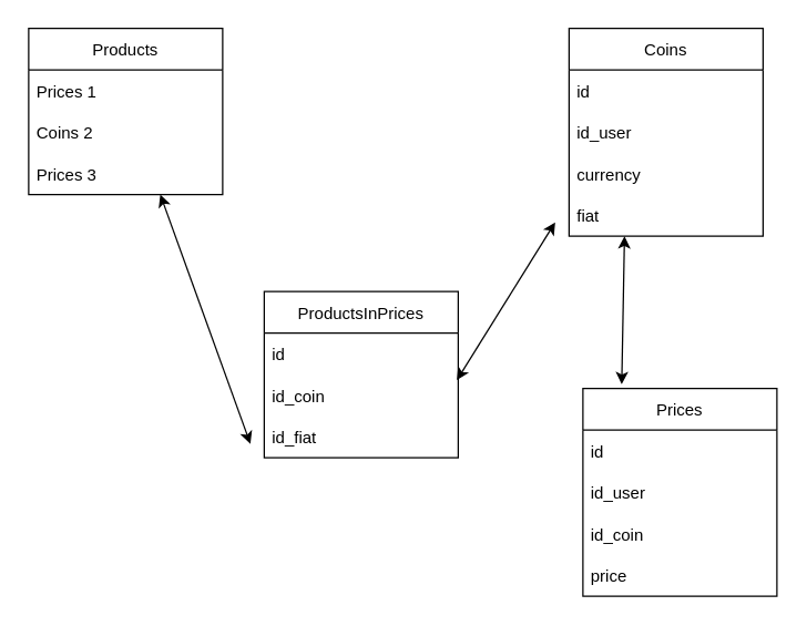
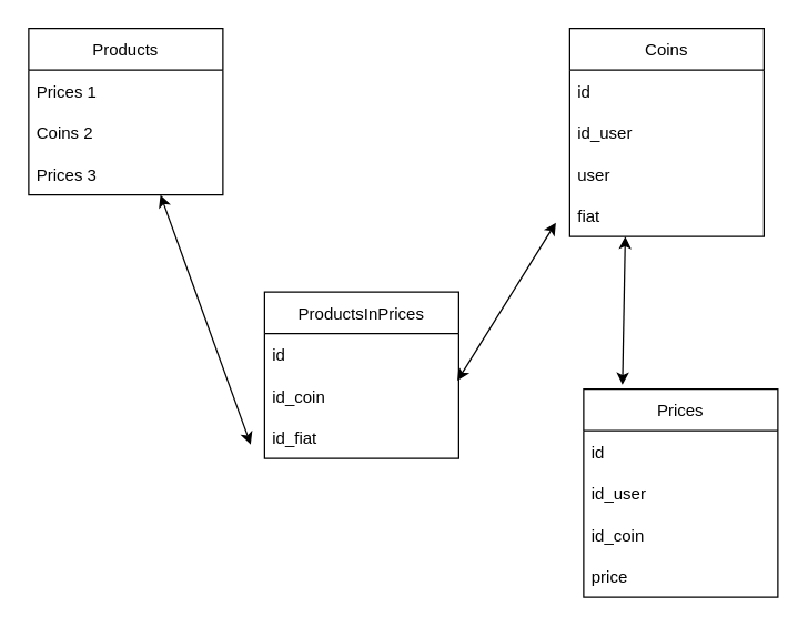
  <mxCell id="0" />
  <mxCell id="1" parent="0" />
  <mxCell id="2" value="Products" style="swimlane;fontStyle=0;childLayout=stackLayout;horizontal=1;startSize=30;horizontalStack=0;resizeParent=1;resizeParentMax=0;resizeLast=0;collapsible=1;marginBottom=0;" vertex="1" parent="1"><mxGeometry x="20" y="20" width="140" height="120" as="geometry" /></mxCell>
  <mxCell id="3" value="Prices 1" style="text;strokeColor=none;fillColor=none;align=left;verticalAlign=middle;spacingLeft=4;spacingRight=4;overflow=hidden;points=[[0,0.5],[1,0.5]];portConstraint=eastwest;rotatable=0;" vertex="1" parent="2"><mxGeometry y="30" width="140" height="30" as="geometry" /></mxCell>
  <mxCell id="4" value="Coins 2" style="text;strokeColor=none;fillColor=none;align=left;verticalAlign=middle;spacingLeft=4;spacingRight=4;overflow=hidden;points=[[0,0.5],[1,0.5]];portConstraint=eastwest;rotatable=0;" vertex="1" parent="2"><mxGeometry y="60" width="140" height="30" as="geometry" /></mxCell>
  <mxCell id="5" value="Prices 3" style="text;strokeColor=none;fillColor=none;align=left;verticalAlign=middle;spacingLeft=4;spacingRight=4;overflow=hidden;points=[[0,0.5],[1,0.5]];portConstraint=eastwest;rotatable=0;" vertex="1" parent="2"><mxGeometry y="90" width="140" height="30" as="geometry" /></mxCell>
  <mxCell id="6" value="ProductsInPrices" style="swimlane;fontStyle=0;childLayout=stackLayout;horizontal=1;startSize=30;horizontalStack=0;resizeParent=1;resizeParentMax=0;resizeLast=0;collapsible=1;marginBottom=0;" vertex="1" parent="1"><mxGeometry x="190" y="210" width="140" height="120" as="geometry" /></mxCell>
  <mxCell id="7" value="id" style="text;strokeColor=none;fillColor=none;align=left;verticalAlign=middle;spacingLeft=4;spacingRight=4;overflow=hidden;points=[[0,0.5],[1,0.5]];portConstraint=eastwest;rotatable=0;" vertex="1" parent="6"><mxGeometry y="30" width="140" height="30" as="geometry" /></mxCell>
  <mxCell id="8" value="id_coin" style="text;strokeColor=none;fillColor=none;align=left;verticalAlign=middle;spacingLeft=4;spacingRight=4;overflow=hidden;points=[[0,0.5],[1,0.5]];portConstraint=eastwest;rotatable=0;" vertex="1" parent="6"><mxGeometry y="60" width="140" height="30" as="geometry" /></mxCell>
  <mxCell id="9" value="id_fiat" style="text;strokeColor=none;fillColor=none;align=left;verticalAlign=middle;spacingLeft=4;spacingRight=4;overflow=hidden;points=[[0,0.5],[1,0.5]];portConstraint=eastwest;rotatable=0;" vertex="1" parent="6"><mxGeometry y="90" width="140" height="30" as="geometry" /></mxCell>
  <mxCell id="10" value="Prices" style="swimlane;fontStyle=0;childLayout=stackLayout;horizontal=1;startSize=30;horizontalStack=0;resizeParent=1;resizeParentMax=0;resizeLast=0;collapsible=1;marginBottom=0;" vertex="1" parent="1"><mxGeometry x="420" y="280" width="140" height="150" as="geometry" /></mxCell>
  <mxCell id="11" value="id" style="text;strokeColor=none;fillColor=none;align=left;verticalAlign=middle;spacingLeft=4;spacingRight=4;overflow=hidden;points=[[0,0.5],[1,0.5]];portConstraint=eastwest;rotatable=0;" vertex="1" parent="10"><mxGeometry y="30" width="140" height="30" as="geometry" /></mxCell>
  <mxCell id="12" value="id_user" style="text;strokeColor=none;fillColor=none;align=left;verticalAlign=middle;spacingLeft=4;spacingRight=4;overflow=hidden;points=[[0,0.5],[1,0.5]];portConstraint=eastwest;rotatable=0;" vertex="1" parent="10"><mxGeometry y="60" width="140" height="30" as="geometry" /></mxCell>
  <mxCell id="13" value="id_coin" style="text;strokeColor=none;fillColor=none;align=left;verticalAlign=middle;spacingLeft=4;spacingRight=4;overflow=hidden;points=[[0,0.5],[1,0.5]];portConstraint=eastwest;rotatable=0;" vertex="1" parent="10"><mxGeometry y="90" width="140" height="30" as="geometry" /></mxCell>
  <mxCell id="14" value="price" style="text;strokeColor=none;fillColor=none;align=left;verticalAlign=middle;spacingLeft=4;spacingRight=4;overflow=hidden;points=[[0,0.5],[1,0.5]];portConstraint=eastwest;rotatable=0;" vertex="1" parent="10"><mxGeometry y="120" width="140" height="30" as="geometry" /></mxCell>
  <mxCell id="15" value="" style="endArrow=classic;startArrow=classic;html=1;rounded=0;exitX=0.993;exitY=1.133;exitDx=0;exitDy=0;exitPerimeter=0;" edge="1" parent="1" source="7"><mxGeometry width="50" height="50" relative="1" as="geometry"><mxPoint x="350" y="210" as="sourcePoint" /><mxPoint x="400" y="160" as="targetPoint" /></mxGeometry></mxCell>
  <mxCell id="16" value="" style="endArrow=classic;startArrow=classic;html=1;rounded=0;" edge="1" parent="1"><mxGeometry width="50" height="50" relative="1" as="geometry"><mxPoint x="180" y="320" as="sourcePoint" /><mxPoint x="115" y="140" as="targetPoint" /></mxGeometry></mxCell>
  <mxCell id="17" value="Coins" style="swimlane;fontStyle=0;childLayout=stackLayout;horizontal=1;startSize=30;horizontalStack=0;resizeParent=1;resizeParentMax=0;resizeLast=0;collapsible=1;marginBottom=0;" vertex="1" parent="1"><mxGeometry x="410" y="20" width="140" height="150" as="geometry" /></mxCell>
  <mxCell id="18" value="id" style="text;strokeColor=none;fillColor=none;align=left;verticalAlign=middle;spacingLeft=4;spacingRight=4;overflow=hidden;points=[[0,0.5],[1,0.5]];portConstraint=eastwest;rotatable=0;" vertex="1" parent="17"><mxGeometry y="30" width="140" height="30" as="geometry" /></mxCell>
  <mxCell id="19" value="id_user" style="text;strokeColor=none;fillColor=none;align=left;verticalAlign=middle;spacingLeft=4;spacingRight=4;overflow=hidden;points=[[0,0.5],[1,0.5]];portConstraint=eastwest;rotatable=0;" vertex="1" parent="17"><mxGeometry y="60" width="140" height="30" as="geometry" /></mxCell>
- <mxCell id="20" value="currency" style="text;strokeColor=none;fillColor=none;align=left;verticalAlign=middle;spacingLeft=4;spacingRight=4;overflow=hidden;points=[[0,0.5],[1,0.5]];portConstraint=eastwest;rotatable=0;" vertex="1" parent="17"><mxGeometry y="90" width="140" height="30" as="geometry" /></mxCell>
+ <mxCell id="20" value="user" style="text;strokeColor=none;fillColor=none;align=left;verticalAlign=middle;spacingLeft=4;spacingRight=4;overflow=hidden;points=[[0,0.5],[1,0.5]];portConstraint=eastwest;rotatable=0;" vertex="1" parent="17"><mxGeometry y="90" width="140" height="30" as="geometry" /></mxCell>
  <mxCell id="21" value="fiat" style="text;strokeColor=none;fillColor=none;align=left;verticalAlign=middle;spacingLeft=4;spacingRight=4;overflow=hidden;points=[[0,0.5],[1,0.5]];portConstraint=eastwest;rotatable=0;" vertex="1" parent="17"><mxGeometry y="120" width="140" height="30" as="geometry" /></mxCell>
  <mxCell id="22" value="" style="endArrow=classic;startArrow=classic;html=1;rounded=0;exitX=0.2;exitY=-0.02;exitDx=0;exitDy=0;exitPerimeter=0;" edge="1" parent="1" source="10"><mxGeometry width="50" height="50" relative="1" as="geometry"><mxPoint x="400" y="220" as="sourcePoint" /><mxPoint x="450" y="170" as="targetPoint" /></mxGeometry></mxCell>
